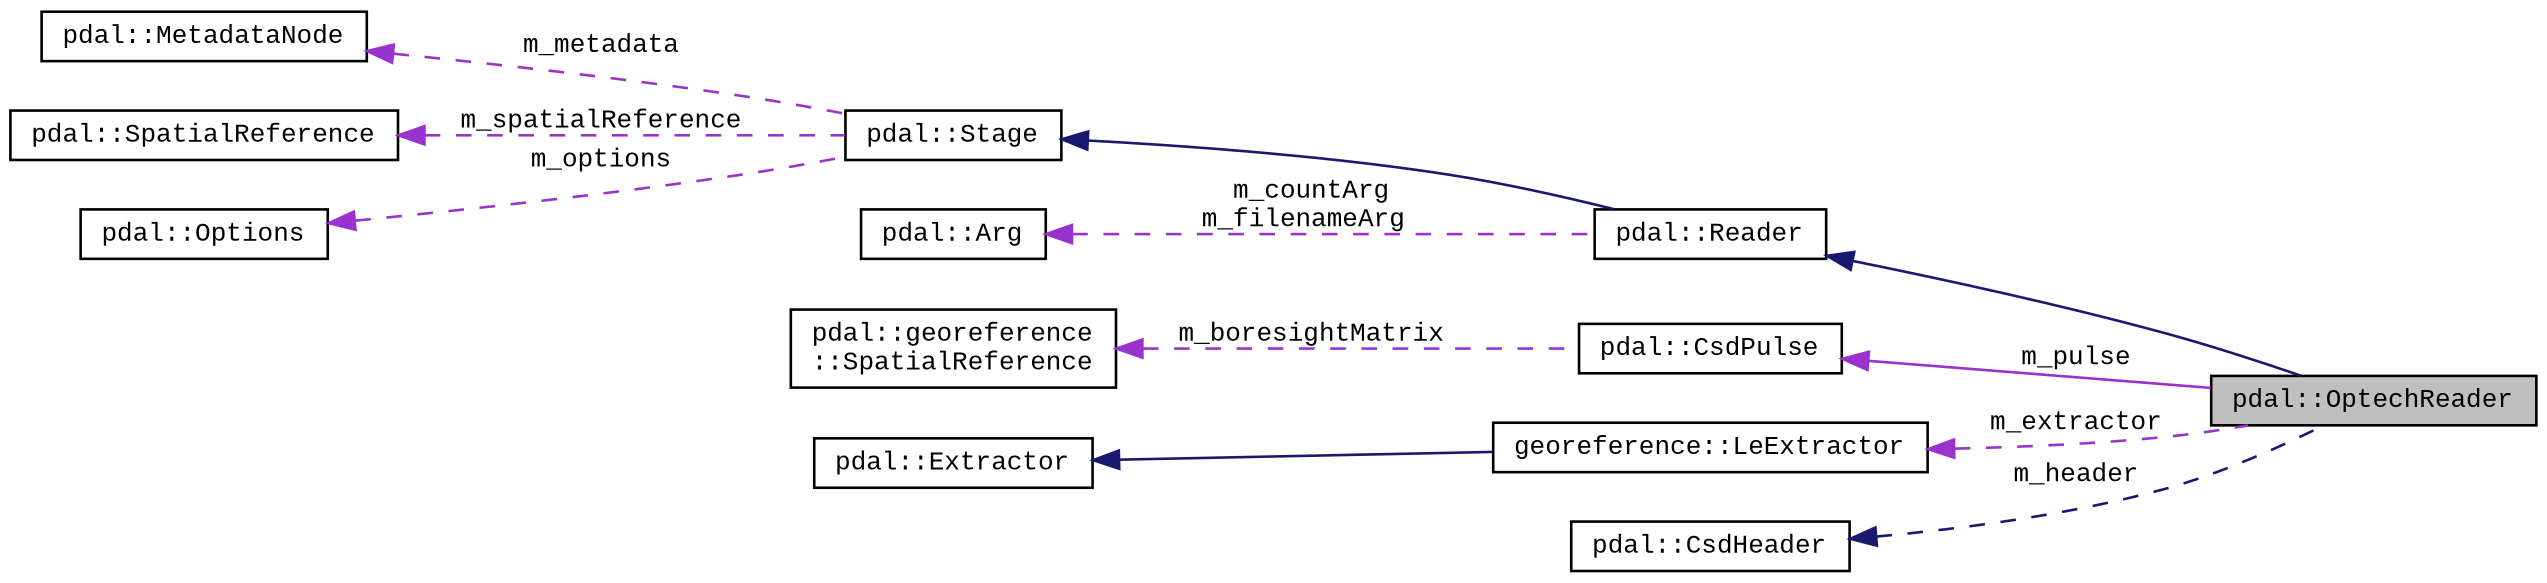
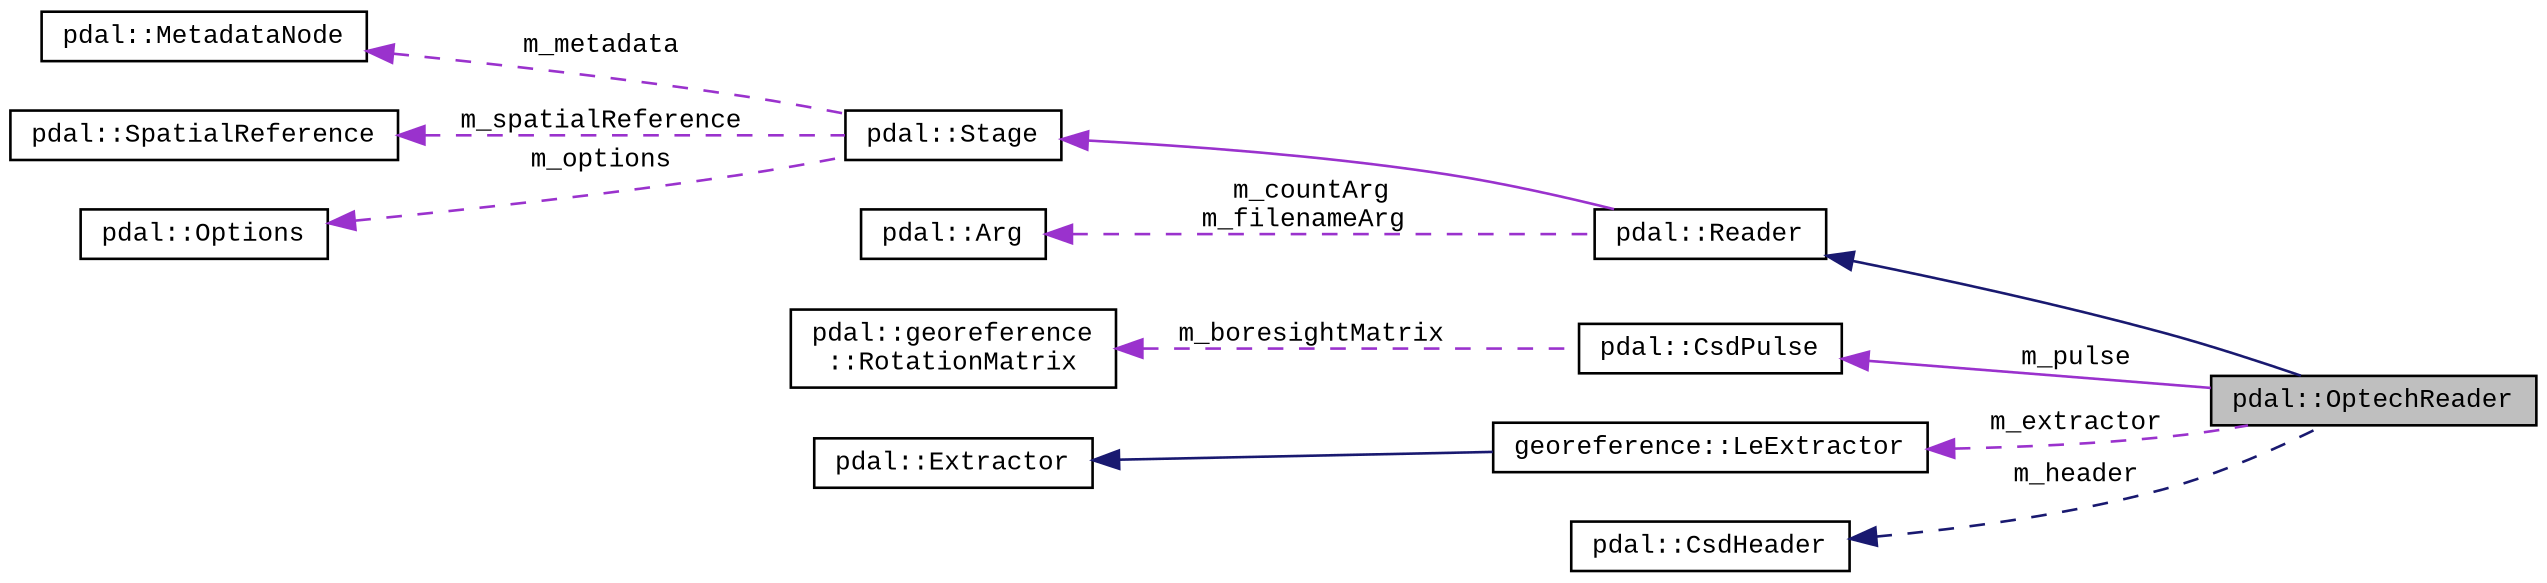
  digraph {
    fontname="Liberation Mono"
    rankdir=LR
    node [color=black fillcolor=white fontname="Liberation Mono" fontsize=10 shape=record style=filled]
    edge [color=darkorchid3 dir=back fontname="Liberation Mono" fontsize=10 labelfontname=Helvetica labelfontsize=10 style=dashed]
    n1 [fillcolor=grey75 fontcolor=black height=0.2 label="pdal::OptechReader" width=0.4]
    n2 [height=0.2 label="pdal::Reader" width=0.4]
    n3 [height=0.2 label="pdal::Stage" width=0.4]
    n4 [height=0.2 label="pdal::MetadataNode" width=0.4]
    n5 [height=0.2 label="pdal::SpatialReference" width=0.4]
    n6 [height=0.2 label="pdal::Options" width=0.4]
    n7 [height=0.2 label="pdal::Arg" width=0.4]
    n8 [height=0.2 label="pdal::CsdPulse" width=0.4]
-   n9 [height=0.2 label="pdal::georeference\l::SpatialReference" width=0.4]
+   n9 [height=0.2 label="pdal::georeference\l::RotationMatrix" width=0.4]
    n10 [height=0.2 label="georeference::LeExtractor" width=0.4]
    n11 [height=0.2 label="pdal::Extractor" width=0.4]
    n12 [height=0.2 label="pdal::CsdHeader" width=0.4]
    n2 -> n1 [color=midnightblue style=solid]
-   n3 -> n2 [color=midnightblue style=solid]
+   n3 -> n2 [style=solid]
    n4 -> n3 [label=" m_metadata"]
    n5 -> n3 [label=" m_spatialReference"]
    n6 -> n3 [label=" m_options"]
    n7 -> n2 [label=" m_countArg\nm_filenameArg"]
    n8 -> n1 [label=" m_pulse" style=solid]
    n9 -> n8 [label=" m_boresightMatrix"]
    n10 -> n1 [label=" m_extractor"]
    n11 -> n10 [color=midnightblue style=solid]
    n12 -> n1 [color=midnightblue label=" m_header"]
  }
